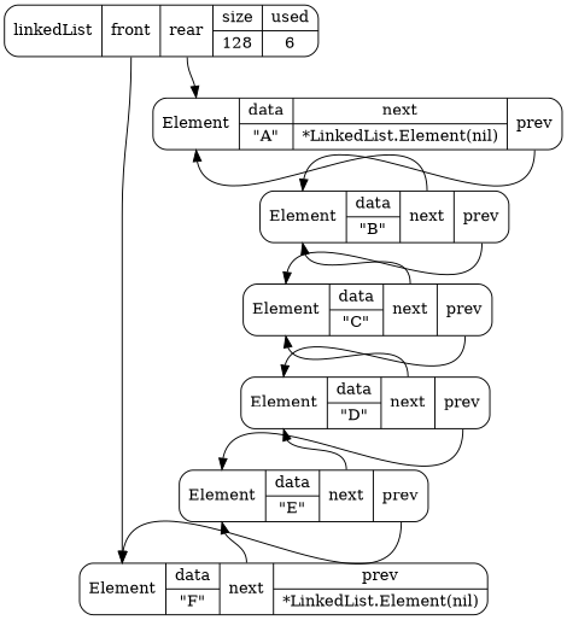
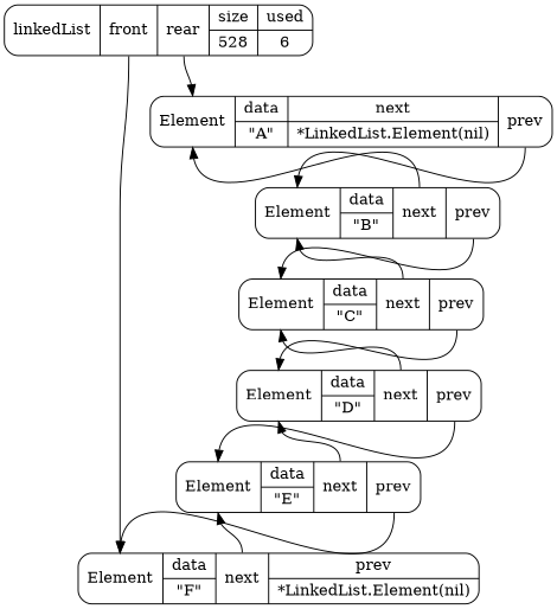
  digraph {
    node [shape=Mrecord]
    edge [headport=name tailport=f1]
    n1 [label="<name> Element |{<f0> data | \"A\"} |{<f1> next | *LinkedList.Element(nil)} |<f2> prev "]
    n2 [label="<name> Element |{<f0> data | \"B\"} |<f1> next|<f2> prev "]
    n3 [label="<name> Element |{<f0> data | \"C\"} |<f1> next|<f2> prev "]
    n4 [label="<name> Element |{<f0> data | \"D\"} |<f1> next|<f2> prev "]
    n5 [label="<name> Element |{<f0> data | \"E\"} |<f1> next|<f2> prev "]
    n6 [label="<name> Element |{<f0> data | \"F\"} |<f1> next|{<f2> prev | *LinkedList.Element(nil)}  "]
-   n7 [label="<name> linkedList |<f0> front|<f1> rear|{<f2> size | 128} |{<f3> used | 6}  "]
+   n7 [label="<name> linkedList |<f0> front|<f1> rear|{<f2> size | 528} |{<f3> used | 6}  "]
    n1 -> n2 [tailport=f2]
    n2 -> n1
    n2 -> n3 [tailport=f2]
    n3 -> n2
    n3 -> n4 [tailport=f2]
    n4 -> n3
    n4 -> n5 [tailport=f2]
    n5 -> n4
    n5 -> n6 [tailport=f2]
    n6 -> n5
    n7 -> n1
    n7 -> n6 [tailport=f0]
  }
